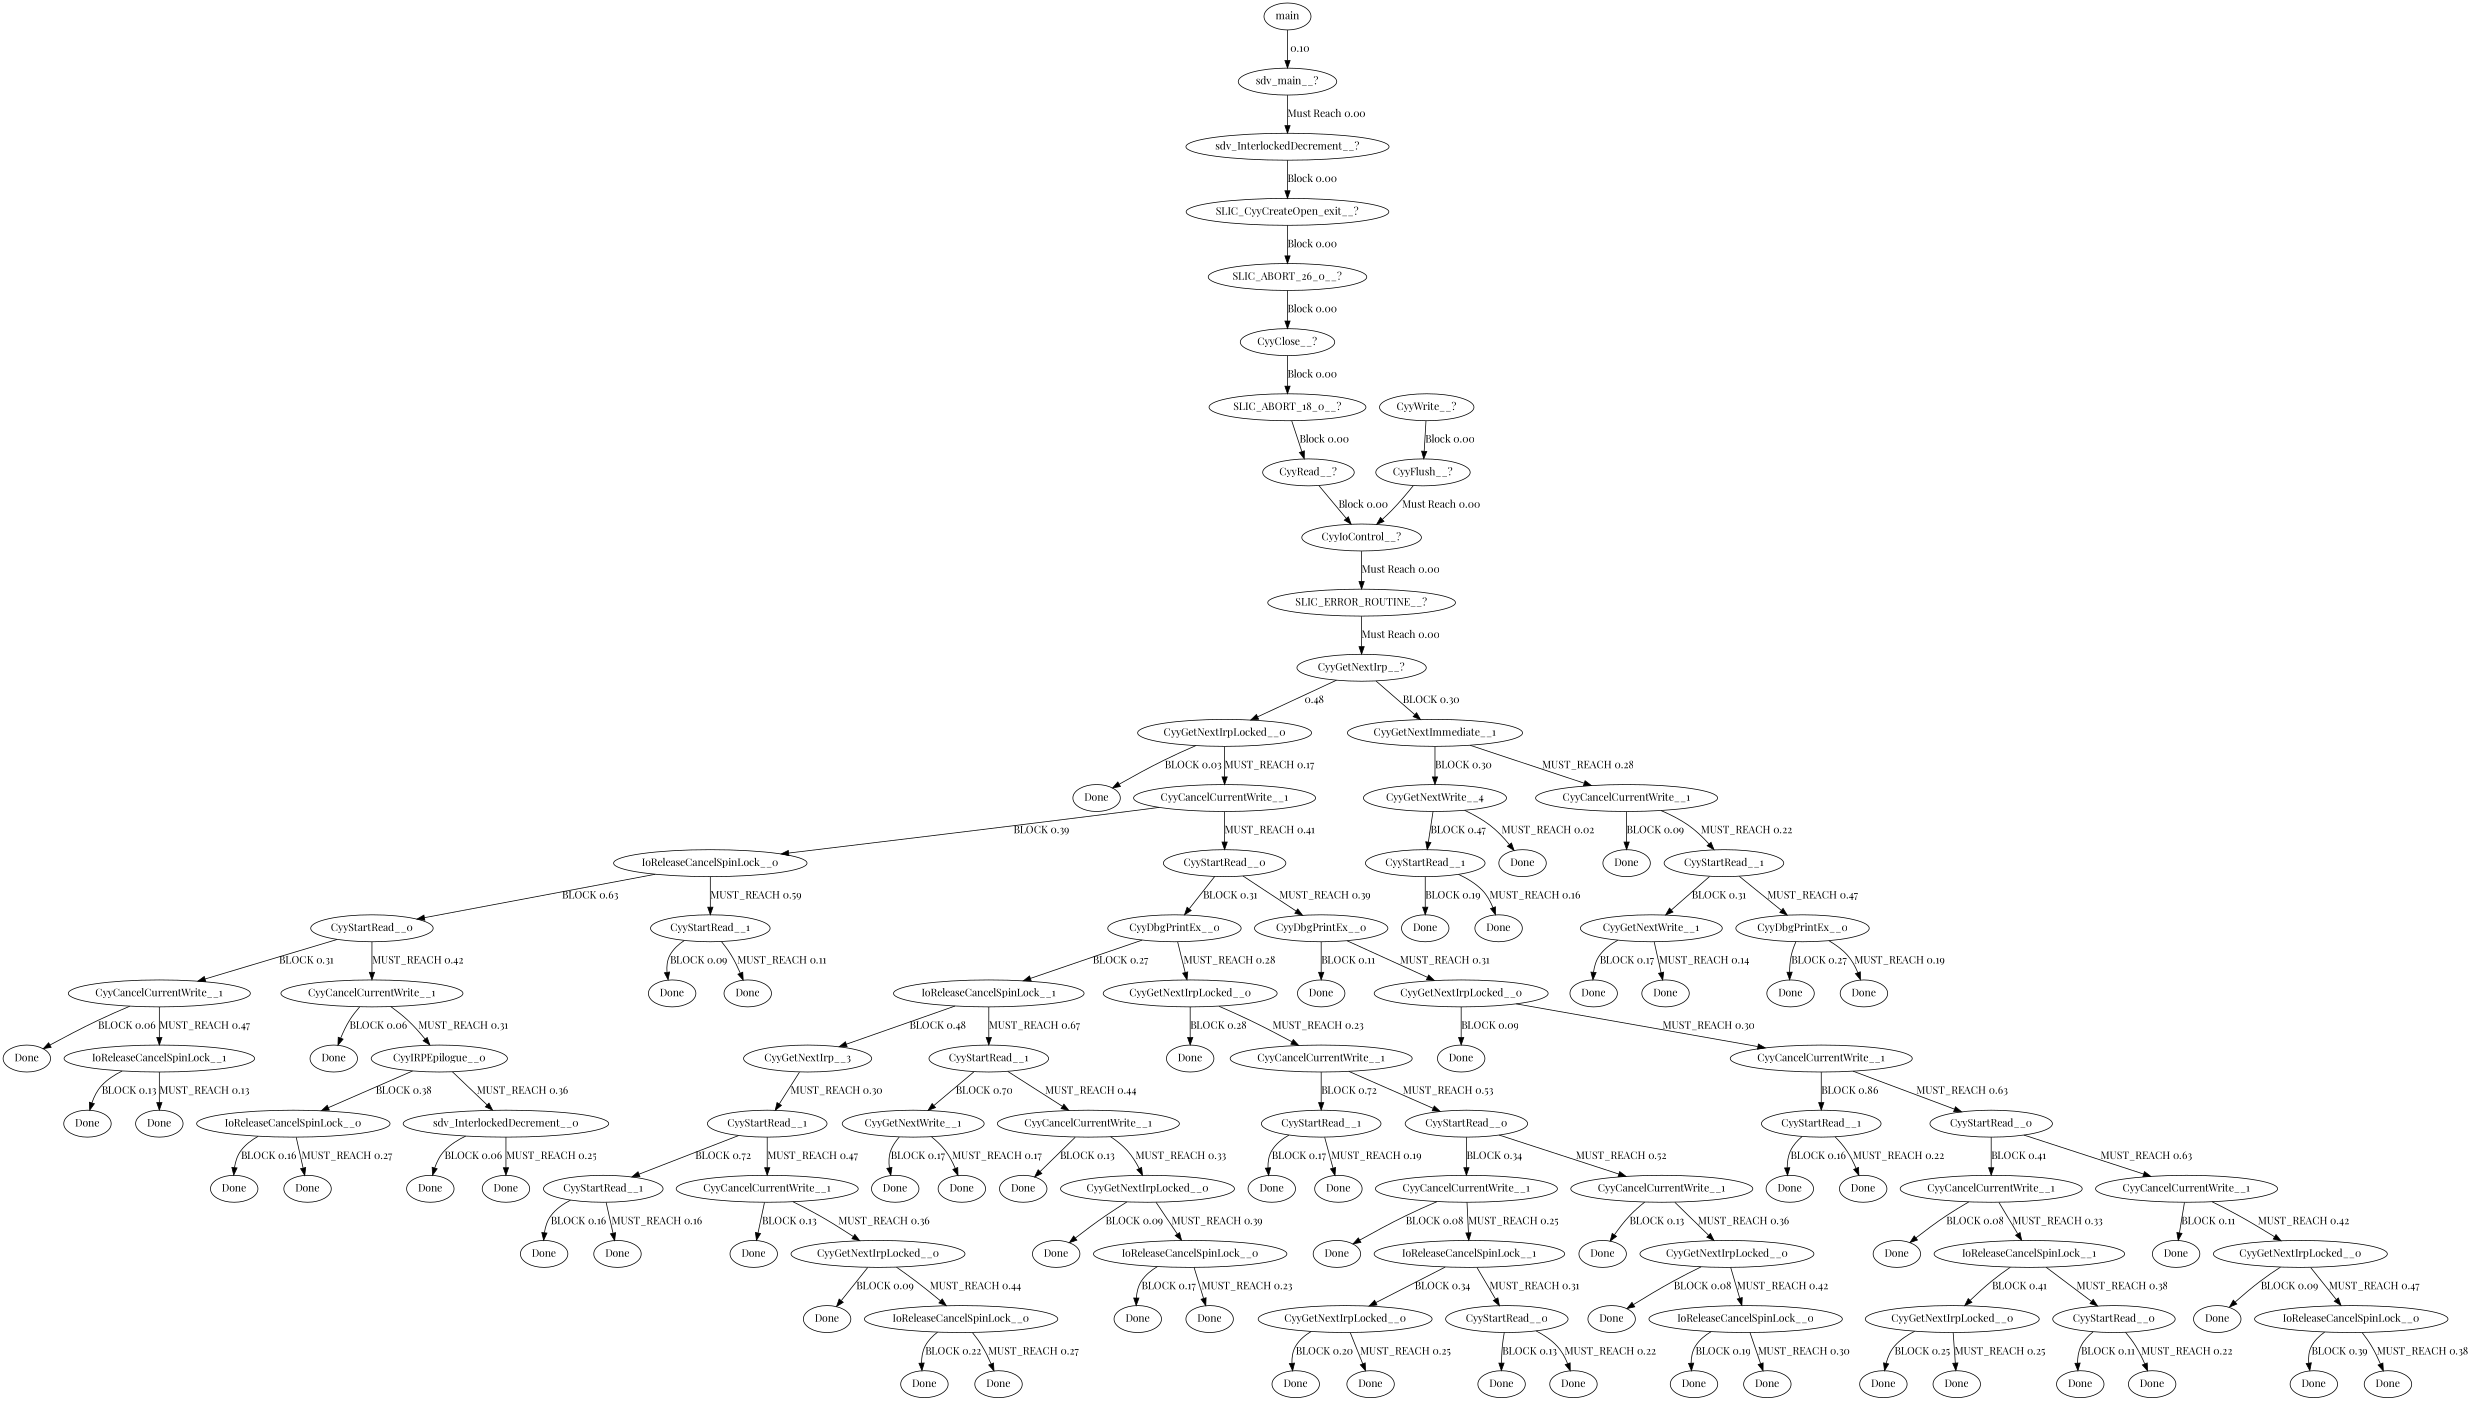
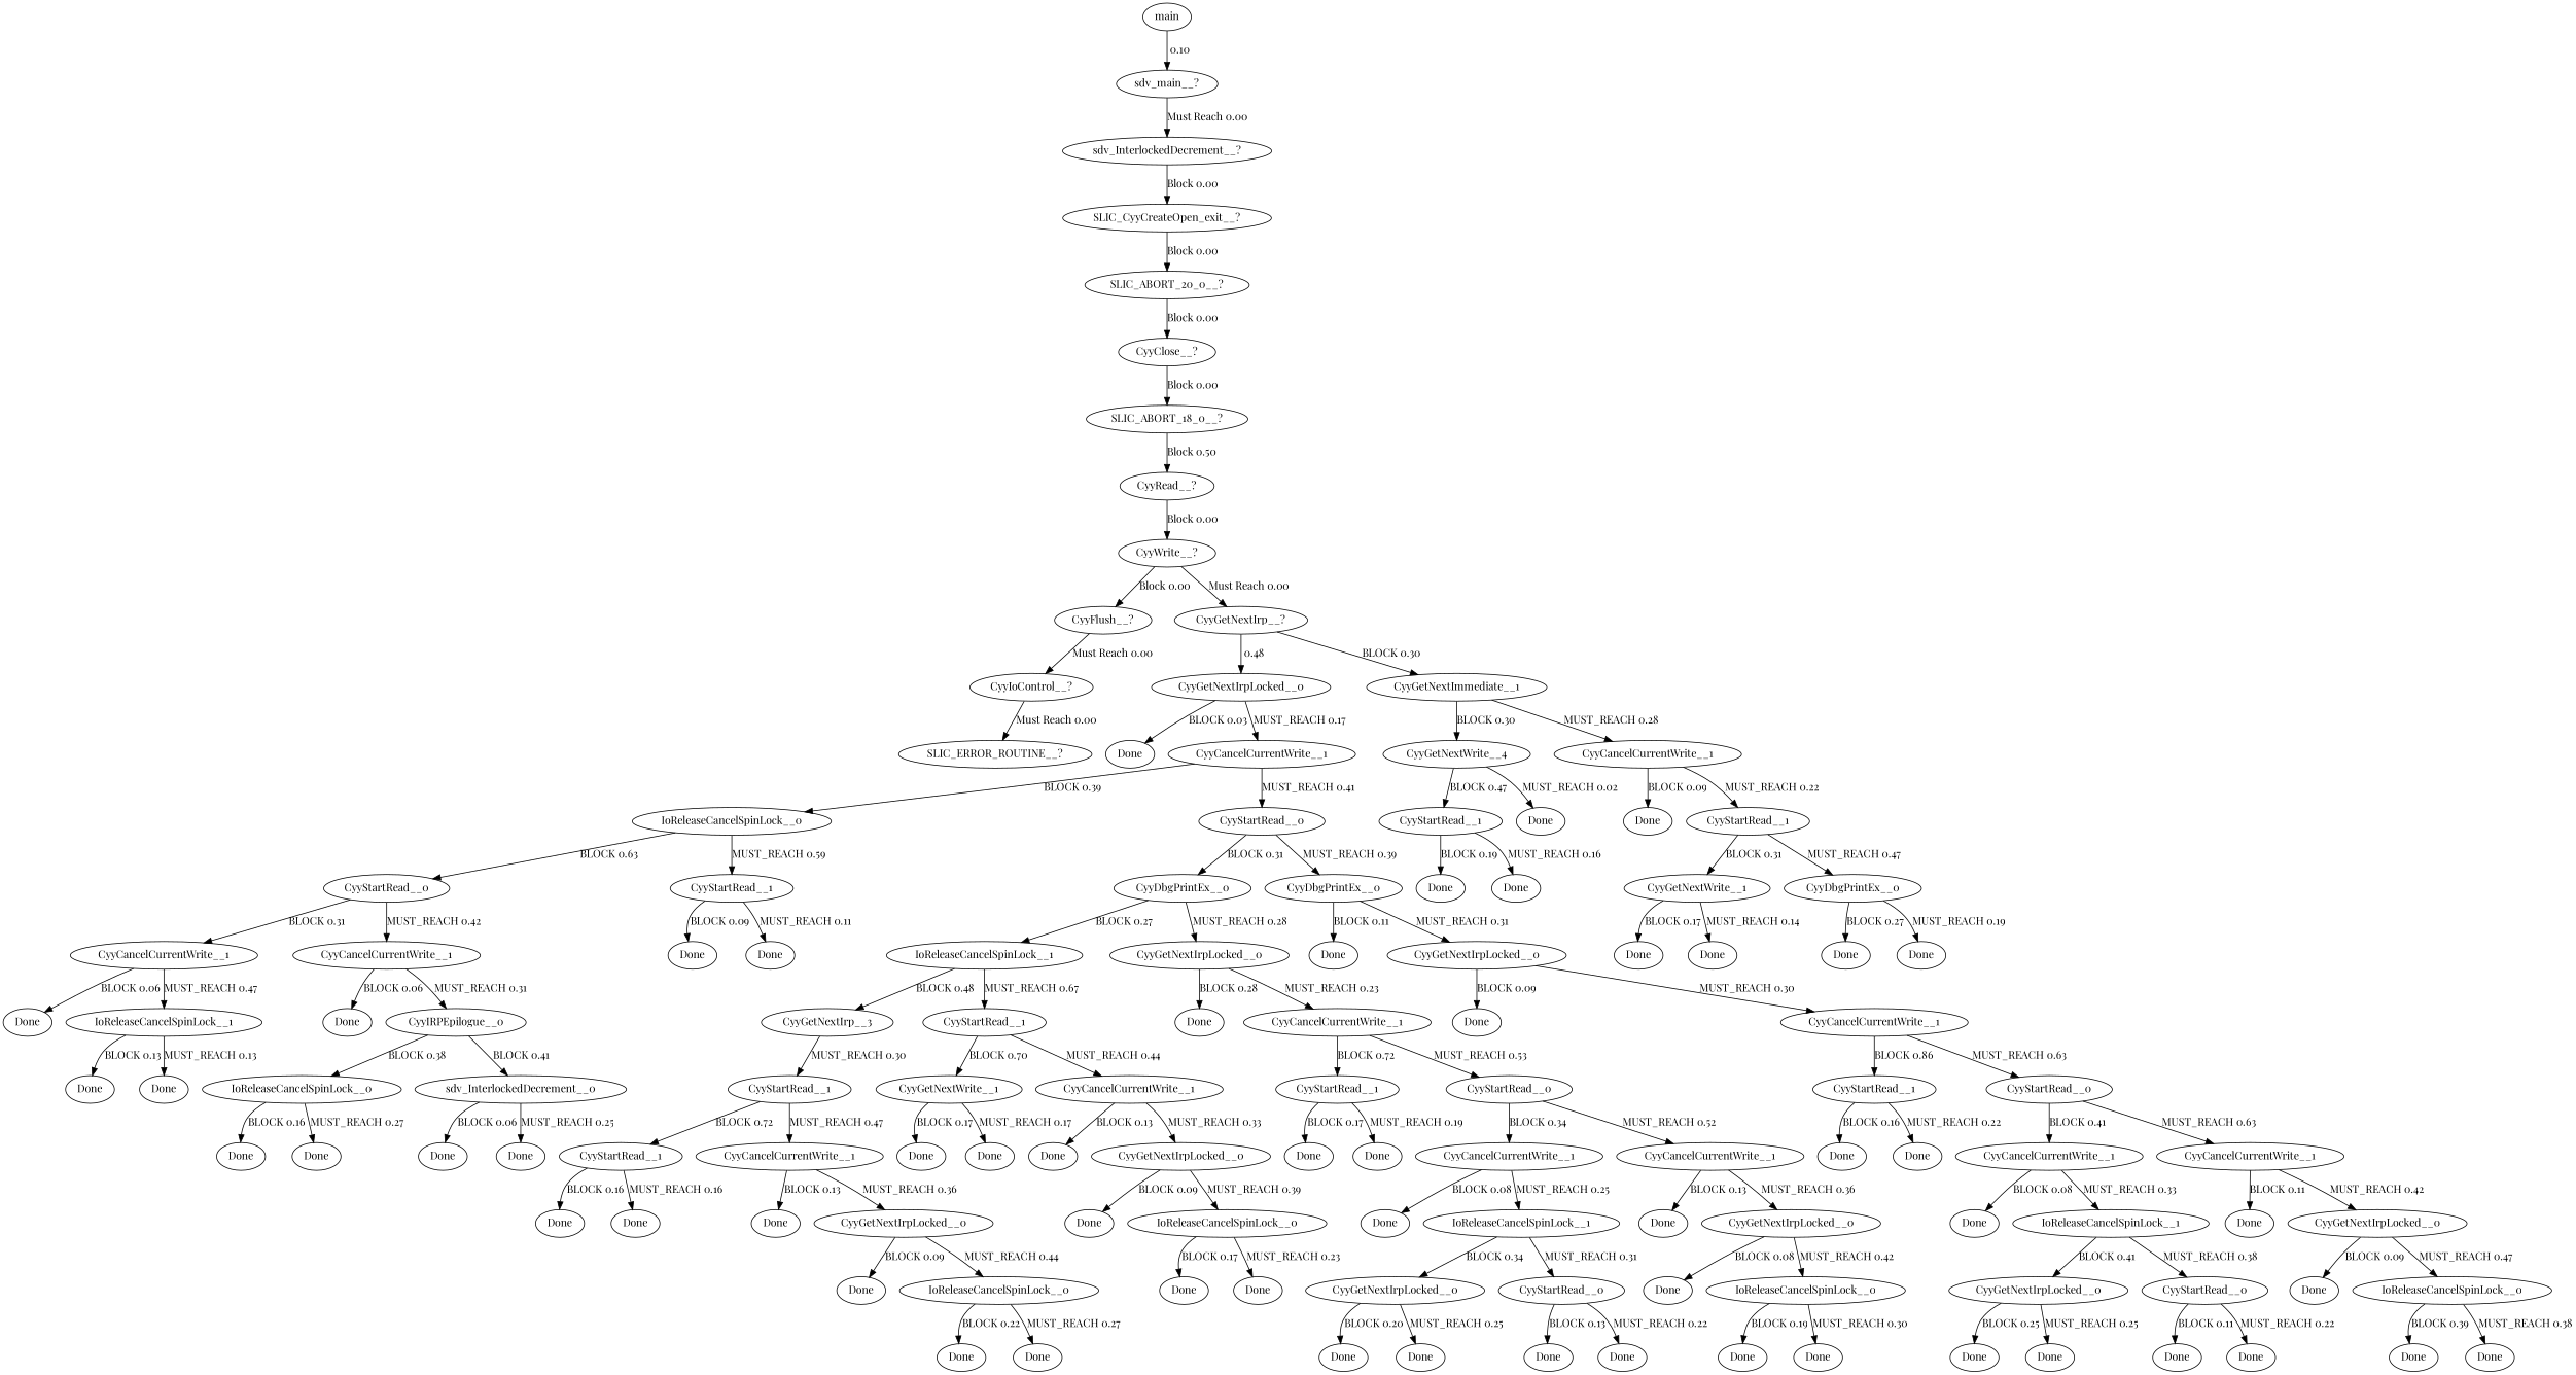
  digraph {
    fontname="Playfair Display"
    node [fontname="Playfair Display"]
    edge [fontname="Playfair Display"]
    n1 [label=main]
    n2 [label="sdv_main__?"]
    n3 [label="sdv_InterlockedDecrement__?"]
    n4 [label="SLIC_CyyCreateOpen_exit__?"]
-   n5 [label="SLIC_ABORT_26_0__?"]
+   n5 [label="SLIC_ABORT_20_0__?"]
    n6 [label="CyyClose__?"]
    n7 [label="SLIC_ABORT_18_0__?"]
    n8 [label="CyyRead__?"]
    n9 [label="CyyWrite__?"]
    n10 [label="CyyFlush__?"]
    n11 [label="CyyIoControl__?"]
    n12 [label="SLIC_ERROR_ROUTINE__?"]
    n13 [label="CyyGetNextIrp__?"]
    n14 [label=CyyGetNextIrpLocked__0]
    n15 [label=CyyGetNextImmediate__1]
    n16 [label=Done]
    n17 [label=CyyCancelCurrentWrite__1]
    n18 [label=IoReleaseCancelSpinLock__0]
    n19 [label=CyyStartRead__0]
    n20 [label=CyyStartRead__0]
    n21 [label=CyyStartRead__1]
    n22 [label=CyyDbgPrintEx__0]
    n23 [label=CyyDbgPrintEx__0]
    n24 [label=CyyCancelCurrentWrite__1]
    n25 [label=CyyCancelCurrentWrite__1]
    n26 [label=Done]
    n27 [label=Done]
    n28 [label=Done]
    n29 [label=IoReleaseCancelSpinLock__1]
    n30 [label=Done]
    n31 [label=CyyIRPEpilogue__0]
    n32 [label=Done]
    n33 [label=Done]
    n34 [label=IoReleaseCancelSpinLock__0]
    n35 [label=sdv_InterlockedDecrement__0]
    n36 [label=Done]
    n37 [label=Done]
    n38 [label=Done]
    n39 [label=Done]
    n40 [label=IoReleaseCancelSpinLock__1]
    n41 [label=CyyGetNextIrpLocked__0]
    n42 [label=Done]
    n43 [label=CyyGetNextIrpLocked__0]
    n44 [label=CyyGetNextIrp__3]
    n45 [label=CyyStartRead__1]
    n46 [label=Done]
    n47 [label=CyyCancelCurrentWrite__1]
    n48 [label=CyyStartRead__1]
    n49 [label=CyyGetNextWrite__1]
    n50 [label=CyyCancelCurrentWrite__1]
    n51 [label=CyyGetNextWrite__4]
    n52 [label=CyyCancelCurrentWrite__1]
    n53 [label=CyyStartRead__1]
    n54 [label=CyyCancelCurrentWrite__1]
    n55 [label=CyyStartRead__1]
    n56 [label=Done]
    n57 [label=Done]
    n58 [label=CyyStartRead__1]
    n59 [label=Done]
    n60 [label=Done]
    n61 [label=CyyGetNextWrite__1]
    n62 [label=CyyDbgPrintEx__0]
    n63 [label=Done]
    n64 [label=Done]
    n65 [label=Done]
    n66 [label=Done]
    n67 [label=Done]
    n68 [label=Done]
    n69 [label=Done]
    n70 [label=CyyGetNextIrpLocked__0]
    n71 [label=Done]
    n72 [label=IoReleaseCancelSpinLock__0]
    n73 [label=Done]
    n74 [label=Done]
    n75 [label=Done]
    n76 [label=Done]
    n77 [label=Done]
    n78 [label=CyyGetNextIrpLocked__0]
    n79 [label=Done]
    n80 [label=IoReleaseCancelSpinLock__0]
    n81 [label=Done]
    n82 [label=Done]
    n83 [label=CyyStartRead__1]
    n84 [label=CyyStartRead__0]
    n85 [label=Done]
    n86 [label=Done]
    n87 [label=CyyCancelCurrentWrite__1]
    n88 [label=CyyCancelCurrentWrite__1]
    n89 [label=Done]
    n90 [label=IoReleaseCancelSpinLock__1]
    n91 [label=Done]
    n92 [label=CyyGetNextIrpLocked__0]
    n93 [label=CyyGetNextIrpLocked__0]
    n94 [label=CyyStartRead__0]
    n95 [label=Done]
    n96 [label=Done]
    n97 [label=Done]
    n98 [label=Done]
    n99 [label=Done]
    n100 [label=IoReleaseCancelSpinLock__0]
    n101 [label=Done]
    n102 [label=Done]
    n103 [label=Done]
    n104 [label=CyyCancelCurrentWrite__1]
    n105 [label=CyyStartRead__1]
    n106 [label=CyyStartRead__0]
    n107 [label=Done]
    n108 [label=Done]
    n109 [label=CyyCancelCurrentWrite__1]
    n110 [label=CyyCancelCurrentWrite__1]
    n111 [label=Done]
    n112 [label=IoReleaseCancelSpinLock__1]
    n113 [label=Done]
    n114 [label=CyyGetNextIrpLocked__0]
    n115 [label=CyyGetNextIrpLocked__0]
    n116 [label=CyyStartRead__0]
    n117 [label=Done]
    n118 [label=Done]
    n119 [label=Done]
    n120 [label=Done]
    n121 [label=Done]
    n122 [label=IoReleaseCancelSpinLock__0]
    n123 [label=Done]
    n124 [label=Done]
    n1 -> n2 [label=" 0.10"]
    n2 -> n3 [label="Must Reach 0.00"]
    n3 -> n4 [label="Block 0.00"]
    n4 -> n5 [label="Block 0.00"]
    n5 -> n6 [label="Block 0.00"]
    n6 -> n7 [label="Block 0.00"]
-   n7 -> n8 [label="Block 0.00"]
-   n8 -> n11 [label="Block 0.00"]
+   n7 -> n8 [label="Block 0.50"]
+   n8 -> n9 [label="Block 0.00"]
    n9 -> n10 [label="Block 0.00"]
    n10 -> n11 [label="Must Reach 0.00"]
    n11 -> n12 [label="Must Reach 0.00"]
-   n12 -> n13 [label="Must Reach 0.00"]
+   n9 -> n13 [label="Must Reach 0.00"]
    n13 -> n14 [label=" 0.48"]
    n13 -> n15 [label="BLOCK 0.30"]
    n14 -> n16 [label="BLOCK 0.03"]
    n14 -> n17 [label="MUST_REACH 0.17"]
    n15 -> n51 [label="BLOCK 0.30"]
    n15 -> n52 [label="MUST_REACH 0.28"]
    n17 -> n18 [label="BLOCK 0.39"]
    n17 -> n19 [label="MUST_REACH 0.41"]
    n18 -> n20 [label="BLOCK 0.63"]
    n18 -> n21 [label="MUST_REACH 0.59"]
    n19 -> n22 [label="BLOCK 0.31"]
    n19 -> n23 [label="MUST_REACH 0.39"]
    n20 -> n24 [label="BLOCK 0.31"]
    n20 -> n25 [label="MUST_REACH 0.42"]
    n21 -> n26 [label="BLOCK 0.09"]
    n21 -> n27 [label="MUST_REACH 0.11"]
    n22 -> n40 [label="BLOCK 0.27"]
    n22 -> n41 [label="MUST_REACH 0.28"]
    n23 -> n42 [label="BLOCK 0.11"]
    n23 -> n43 [label="MUST_REACH 0.31"]
    n24 -> n28 [label="BLOCK 0.06"]
    n24 -> n29 [label="MUST_REACH 0.47"]
    n25 -> n30 [label="BLOCK 0.06"]
    n25 -> n31 [label="MUST_REACH 0.31"]
    n29 -> n32 [label="BLOCK 0.13"]
    n29 -> n33 [label="MUST_REACH 0.13"]
    n31 -> n34 [label="BLOCK 0.38"]
-   n31 -> n35 [label="MUST_REACH 0.36"]
+   n31 -> n35 [label="BLOCK 0.41"]
    n34 -> n36 [label="BLOCK 0.16"]
    n34 -> n37 [label="MUST_REACH 0.27"]
    n35 -> n38 [label="BLOCK 0.06"]
    n35 -> n39 [label="MUST_REACH 0.25"]
    n40 -> n44 [label="BLOCK 0.48"]
    n40 -> n45 [label="MUST_REACH 0.67"]
    n41 -> n46 [label="BLOCK 0.28"]
    n41 -> n47 [label="MUST_REACH 0.23"]
    n43 -> n103 [label="BLOCK 0.09"]
    n43 -> n104 [label="MUST_REACH 0.30"]
    n44 -> n48 [label="MUST_REACH 0.30"]
    n45 -> n49 [label="BLOCK 0.70"]
    n45 -> n50 [label="MUST_REACH 0.44"]
    n47 -> n83 [label="BLOCK 0.72"]
    n47 -> n84 [label="MUST_REACH 0.53"]
    n48 -> n53 [label="BLOCK 0.72"]
    n48 -> n54 [label="MUST_REACH 0.47"]
    n49 -> n75 [label="BLOCK 0.17"]
    n49 -> n76 [label="MUST_REACH 0.17"]
    n50 -> n77 [label="BLOCK 0.13"]
    n50 -> n78 [label="MUST_REACH 0.33"]
    n51 -> n55 [label="BLOCK 0.47"]
    n51 -> n56 [label="MUST_REACH 0.02"]
    n52 -> n57 [label="BLOCK 0.09"]
    n52 -> n58 [label="MUST_REACH 0.22"]
    n53 -> n67 [label="BLOCK 0.16"]
    n53 -> n68 [label="MUST_REACH 0.16"]
    n54 -> n69 [label="BLOCK 0.13"]
    n54 -> n70 [label="MUST_REACH 0.36"]
    n55 -> n59 [label="BLOCK 0.19"]
    n55 -> n60 [label="MUST_REACH 0.16"]
    n58 -> n61 [label="BLOCK 0.31"]
    n58 -> n62 [label="MUST_REACH 0.47"]
    n61 -> n63 [label="BLOCK 0.17"]
    n61 -> n64 [label="MUST_REACH 0.14"]
    n62 -> n65 [label="BLOCK 0.27"]
    n62 -> n66 [label="MUST_REACH 0.19"]
    n70 -> n71 [label="BLOCK 0.09"]
    n70 -> n72 [label="MUST_REACH 0.44"]
    n72 -> n73 [label="BLOCK 0.22"]
    n72 -> n74 [label="MUST_REACH 0.27"]
    n78 -> n79 [label="BLOCK 0.09"]
    n78 -> n80 [label="MUST_REACH 0.39"]
    n80 -> n81 [label="BLOCK 0.17"]
    n80 -> n82 [label="MUST_REACH 0.23"]
    n83 -> n85 [label="BLOCK 0.17"]
    n83 -> n86 [label="MUST_REACH 0.19"]
    n84 -> n87 [label="BLOCK 0.34"]
    n84 -> n88 [label="MUST_REACH 0.52"]
    n87 -> n89 [label="BLOCK 0.08"]
    n87 -> n90 [label="MUST_REACH 0.25"]
    n88 -> n91 [label="BLOCK 0.13"]
    n88 -> n92 [label="MUST_REACH 0.36"]
    n90 -> n93 [label="BLOCK 0.34"]
    n90 -> n94 [label="MUST_REACH 0.31"]
    n92 -> n99 [label="BLOCK 0.08"]
    n92 -> n100 [label="MUST_REACH 0.42"]
    n93 -> n95 [label="BLOCK 0.20"]
    n93 -> n96 [label="MUST_REACH 0.25"]
    n94 -> n97 [label="BLOCK 0.13"]
    n94 -> n98 [label="MUST_REACH 0.22"]
    n100 -> n101 [label="BLOCK 0.19"]
    n100 -> n102 [label="MUST_REACH 0.30"]
    n104 -> n105 [label="BLOCK 0.86"]
    n104 -> n106 [label="MUST_REACH 0.63"]
    n105 -> n107 [label="BLOCK 0.16"]
    n105 -> n108 [label="MUST_REACH 0.22"]
    n106 -> n109 [label="BLOCK 0.41"]
    n106 -> n110 [label="MUST_REACH 0.63"]
    n109 -> n111 [label="BLOCK 0.08"]
    n109 -> n112 [label="MUST_REACH 0.33"]
    n110 -> n113 [label="BLOCK 0.11"]
    n110 -> n114 [label="MUST_REACH 0.42"]
    n112 -> n115 [label="BLOCK 0.41"]
    n112 -> n116 [label="MUST_REACH 0.38"]
    n114 -> n121 [label="BLOCK 0.09"]
    n114 -> n122 [label="MUST_REACH 0.47"]
    n115 -> n117 [label="BLOCK 0.25"]
    n115 -> n118 [label="MUST_REACH 0.25"]
    n116 -> n119 [label="BLOCK 0.11"]
    n116 -> n120 [label="MUST_REACH 0.22"]
    n122 -> n123 [label="BLOCK 0.39"]
    n122 -> n124 [label="MUST_REACH 0.38"]
  }
